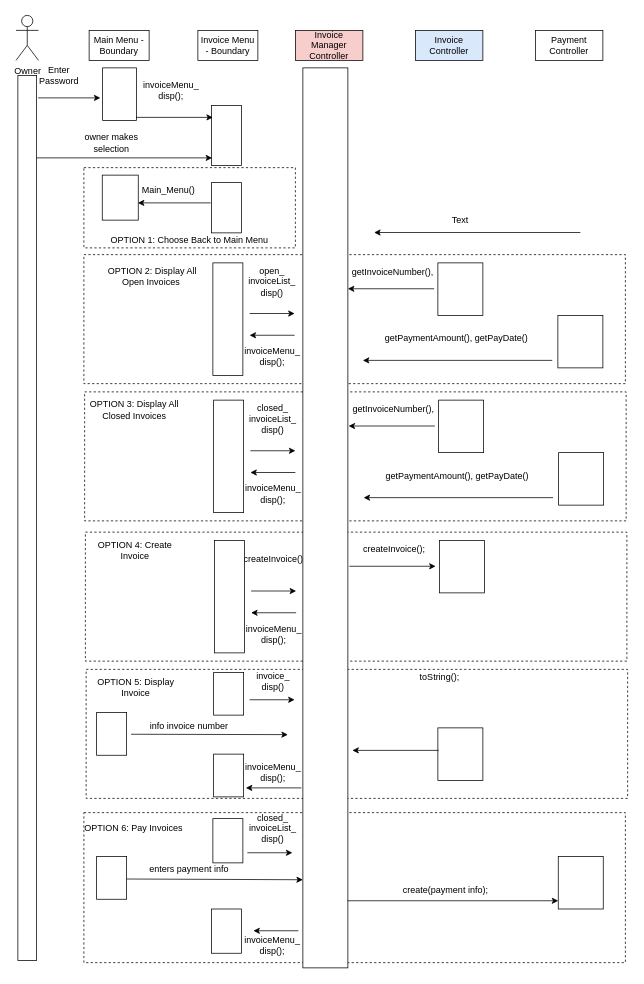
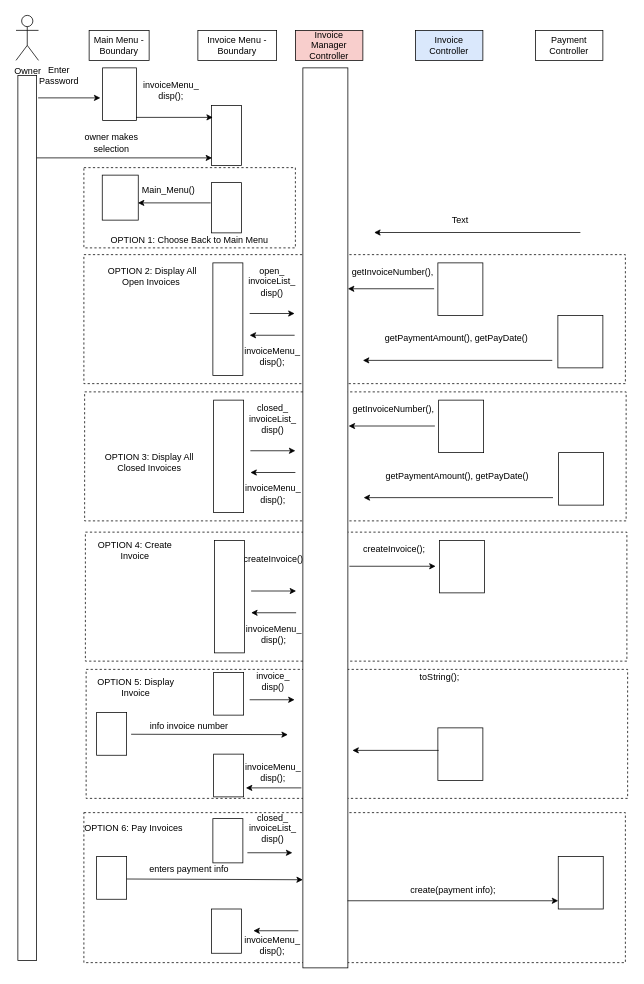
  <mxCell id="0" />
  <mxCell id="1" parent="0" />
  <mxCell id="2" value="" style="rounded=0;whiteSpace=wrap;html=1;dashed=1;" vertex="1" parent="1"><mxGeometry x="111" y="1083" width="722" height="200" as="geometry" /></mxCell>
  <mxCell id="3" value="" style="rounded=0;whiteSpace=wrap;html=1;dashed=1;" vertex="1" parent="1"><mxGeometry x="114" y="892" width="722" height="172" as="geometry" /></mxCell>
  <mxCell id="4" value="" style="rounded=0;whiteSpace=wrap;html=1;dashed=1;" vertex="1" parent="1"><mxGeometry x="113" y="709" width="722" height="172" as="geometry" /></mxCell>
  <mxCell id="5" value="" style="rounded=0;whiteSpace=wrap;html=1;dashed=1;" vertex="1" parent="1"><mxGeometry x="112" y="522" width="722" height="172" as="geometry" /></mxCell>
  <mxCell id="6" value="" style="rounded=0;whiteSpace=wrap;html=1;dashed=1;" vertex="1" parent="1"><mxGeometry x="111" y="339" width="722" height="172" as="geometry" /></mxCell>
  <mxCell id="7" value="&lt;br&gt;&lt;br&gt;&lt;br&gt;&lt;br&gt;&lt;br&gt;&lt;br&gt;OPTION 1: Choose Back to Main Menu" style="rounded=0;whiteSpace=wrap;html=1;gradientColor=#ffffff;dashed=1;strokeColor=#000000;" parent="1" vertex="1"><mxGeometry x="111" y="223" width="282" height="107" as="geometry" /></mxCell>
  <mxCell id="8" value="Owner" style="shape=umlActor;verticalLabelPosition=bottom;labelBackgroundColor=#ffffff;verticalAlign=top;html=1;outlineConnect=0;" parent="1" vertex="1"><mxGeometry x="20.5" y="20" width="30" height="60" as="geometry" /></mxCell>
  <mxCell id="9" value="Main Menu - Boundary" style="rounded=0;whiteSpace=wrap;html=1;" parent="1" vertex="1"><mxGeometry x="118" y="40" width="80" height="40" as="geometry" /></mxCell>
- <mxCell id="10" value="Invoice Menu - Boundary" style="rounded=0;whiteSpace=wrap;html=1;" parent="1" vertex="1"><mxGeometry x="263" y="40" width="80" height="40" as="geometry" /></mxCell>
+ <mxCell id="10" value="Invoice Menu - Boundary" style="rounded=0;whiteSpace=wrap;html=1;" parent="1" vertex="1"><mxGeometry x="263" y="40" width="105" height="40" as="geometry" /></mxCell>
  <mxCell id="11" value="" style="endArrow=none;dashed=1;html=1;" parent="1" source="13" edge="1"><mxGeometry width="50" height="50" relative="1" as="geometry"><mxPoint x="37.5" y="470" as="sourcePoint" /><mxPoint x="37.5" y="100" as="targetPoint" /></mxGeometry></mxCell>
  <mxCell id="12" value="" style="endArrow=none;dashed=1;html=1;" parent="1" target="13" edge="1"><mxGeometry width="50" height="50" relative="1" as="geometry"><mxPoint x="37.5" y="470" as="sourcePoint" /><mxPoint x="37.5" y="100" as="targetPoint" /></mxGeometry></mxCell>
  <mxCell id="13" value="" style="rounded=0;whiteSpace=wrap;html=1;" parent="1" vertex="1"><mxGeometry x="23" y="100" width="25" height="1180" as="geometry" /></mxCell>
  <mxCell id="14" value="" style="rounded=0;whiteSpace=wrap;html=1;" parent="1" vertex="1"><mxGeometry x="136" y="90" width="45" height="70" as="geometry" /></mxCell>
  <mxCell id="15" value="" style="endArrow=classic;html=1;" parent="1" edge="1"><mxGeometry width="50" height="50" relative="1" as="geometry"><mxPoint x="50" y="130" as="sourcePoint" /><mxPoint x="133" y="130" as="targetPoint" /></mxGeometry></mxCell>
  <mxCell id="16" value="Enter Password" style="text;html=1;strokeColor=none;fillColor=none;align=center;verticalAlign=middle;whiteSpace=wrap;rounded=0;" parent="1" vertex="1"><mxGeometry x="58" y="90" width="40" height="20" as="geometry" /></mxCell>
  <mxCell id="17" value="" style="rounded=0;whiteSpace=wrap;html=1;" parent="1" vertex="1"><mxGeometry x="281" y="140" width="40" height="80" as="geometry" /></mxCell>
  <mxCell id="18" value="invoiceMenu_&lt;br&gt;disp();" style="text;html=1;strokeColor=none;fillColor=none;align=center;verticalAlign=middle;whiteSpace=wrap;rounded=0;" parent="1" vertex="1"><mxGeometry x="181" y="95" width="93" height="50" as="geometry" /></mxCell>
  <mxCell id="19" value="" style="endArrow=classic;html=1;" parent="1" edge="1"><mxGeometry width="50" height="50" relative="1" as="geometry"><mxPoint x="48" y="210" as="sourcePoint" /><mxPoint x="282" y="210" as="targetPoint" /></mxGeometry></mxCell>
  <mxCell id="20" value="owner makes selection" style="text;html=1;strokeColor=none;fillColor=none;align=center;verticalAlign=middle;whiteSpace=wrap;rounded=0;" parent="1" vertex="1"><mxGeometry x="93" y="175" width="110" height="30" as="geometry" /></mxCell>
  <mxCell id="21" value="" style="endArrow=classic;html=1;" parent="1" edge="1"><mxGeometry width="50" height="50" relative="1" as="geometry"><mxPoint x="280" y="270" as="sourcePoint" /><mxPoint x="183" y="270" as="targetPoint" /></mxGeometry></mxCell>
  <mxCell id="22" value="" style="rounded=0;whiteSpace=wrap;html=1;" parent="1" vertex="1"><mxGeometry x="135.5" y="233" width="48" height="60" as="geometry" /></mxCell>
  <mxCell id="23" value="Main_Menu()" style="text;html=1;strokeColor=none;fillColor=none;align=center;verticalAlign=middle;whiteSpace=wrap;rounded=0;" parent="1" vertex="1"><mxGeometry x="174" y="243" width="100" height="20" as="geometry" /></mxCell>
  <mxCell id="24" value="" style="endArrow=classic;html=1;" parent="1" edge="1"><mxGeometry width="50" height="50" relative="1" as="geometry"><mxPoint x="180.5" y="156" as="sourcePoint" /><mxPoint x="283" y="156" as="targetPoint" /></mxGeometry></mxCell>
  <mxCell id="25" value="Invoice Manager Controller" style="rounded=0;whiteSpace=wrap;html=1;fillColor=#f8cecc;" vertex="1" parent="1"><mxGeometry x="393" y="40" width="90" height="40" as="geometry" /></mxCell>
  <mxCell id="26" value="OPTION 2: Display All Open Invoices&amp;nbsp;" style="text;html=1;strokeColor=none;fillColor=none;align=center;verticalAlign=middle;whiteSpace=wrap;rounded=0;" vertex="1" parent="1"><mxGeometry x="136" y="345" width="133" height="45" as="geometry" /></mxCell>
  <mxCell id="27" value="Payment Controller" style="rounded=0;whiteSpace=wrap;html=1;" vertex="1" parent="1"><mxGeometry x="713" y="40" width="90" height="40" as="geometry" /></mxCell>
  <mxCell id="28" value="" style="rounded=0;whiteSpace=wrap;html=1;strokeColor=#000000;gradientColor=#ffffff;" vertex="1" parent="1"><mxGeometry x="403" y="90" width="60" height="1200" as="geometry" /></mxCell>
  <mxCell id="29" value="" style="rounded=0;whiteSpace=wrap;html=1;strokeColor=#000000;gradientColor=#ffffff;" vertex="1" parent="1"><mxGeometry x="583" y="350" width="60" height="70" as="geometry" /></mxCell>
  <mxCell id="30" value="" style="endArrow=classic;html=1;" edge="1" parent="1"><mxGeometry width="50" height="50" relative="1" as="geometry"><mxPoint x="332" y="417.5" as="sourcePoint" /><mxPoint x="392" y="417.5" as="targetPoint" /></mxGeometry></mxCell>
  <mxCell id="31" value="" style="endArrow=classic;html=1;" edge="1" parent="1"><mxGeometry width="50" height="50" relative="1" as="geometry"><mxPoint x="578" y="384.5" as="sourcePoint" /><mxPoint x="463" y="384.5" as="targetPoint" /></mxGeometry></mxCell>
  <mxCell id="32" value="" style="endArrow=classic;html=1;" edge="1" parent="1"><mxGeometry width="50" height="50" relative="1" as="geometry"><mxPoint x="392" y="446.5" as="sourcePoint" /><mxPoint x="332" y="446.5" as="targetPoint" /></mxGeometry></mxCell>
  <mxCell id="33" value="Text" style="text;html=1;strokeColor=none;fillColor=none;align=center;verticalAlign=middle;whiteSpace=wrap;rounded=0;" vertex="1" parent="1"><mxGeometry x="593" y="283" width="40" height="20" as="geometry" /></mxCell>
  <mxCell id="34" value="open_&lt;br&gt;invoiceList_&lt;br&gt;disp()" style="text;html=1;strokeColor=none;fillColor=none;align=center;verticalAlign=middle;whiteSpace=wrap;rounded=0;" vertex="1" parent="1"><mxGeometry x="327" y="340" width="70" height="70" as="geometry" /></mxCell>
  <mxCell id="35" value="invoiceMenu_&lt;br&gt;disp();" style="text;html=1;strokeColor=none;fillColor=none;align=center;verticalAlign=middle;whiteSpace=wrap;rounded=0;" vertex="1" parent="1"><mxGeometry x="315.5" y="450" width="93" height="50" as="geometry" /></mxCell>
  <mxCell id="36" value="" style="rounded=0;whiteSpace=wrap;html=1;" vertex="1" parent="1"><mxGeometry x="281" y="243" width="40" height="67" as="geometry" /></mxCell>
  <mxCell id="37" value="" style="rounded=0;whiteSpace=wrap;html=1;" vertex="1" parent="1"><mxGeometry x="283" y="350" width="40" height="150" as="geometry" /></mxCell>
  <mxCell id="38" value="getInvoiceNumber(),&lt;br&gt;" style="text;html=1;strokeColor=none;fillColor=none;align=center;verticalAlign=middle;whiteSpace=wrap;rounded=0;" vertex="1" parent="1"><mxGeometry x="473" y="343" width="100" height="37" as="geometry" /></mxCell>
  <mxCell id="39" value="Invoice Controller" style="rounded=0;whiteSpace=wrap;html=1;fillColor=#dae8fc;" vertex="1" parent="1"><mxGeometry x="553" y="40" width="90" height="40" as="geometry" /></mxCell>
  <mxCell id="40" style="edgeStyle=orthogonalEdgeStyle;rounded=0;orthogonalLoop=1;jettySize=auto;html=1;exitX=0.5;exitY=1;exitDx=0;exitDy=0;" edge="1" parent="1" source="39" target="39"><mxGeometry relative="1" as="geometry" /></mxCell>
  <mxCell id="41" value="" style="rounded=0;whiteSpace=wrap;html=1;strokeColor=#000000;gradientColor=#ffffff;" vertex="1" parent="1"><mxGeometry x="743" y="420" width="60" height="70" as="geometry" /></mxCell>
  <mxCell id="42" value="" style="endArrow=classic;html=1;" edge="1" parent="1"><mxGeometry width="50" height="50" relative="1" as="geometry"><mxPoint x="773" y="309.5" as="sourcePoint" /><mxPoint x="498" y="309.5" as="targetPoint" /></mxGeometry></mxCell>
  <mxCell id="43" value="" style="endArrow=classic;html=1;" edge="1" parent="1"><mxGeometry width="50" height="50" relative="1" as="geometry"><mxPoint x="735.5" y="480" as="sourcePoint" /><mxPoint x="483" y="480" as="targetPoint" /></mxGeometry></mxCell>
  <mxCell id="44" value="getPaymentAmount(), getPayDate()" style="text;html=1;strokeColor=none;fillColor=none;align=center;verticalAlign=middle;whiteSpace=wrap;rounded=0;" vertex="1" parent="1"><mxGeometry x="483" y="432" width="250" height="37" as="geometry" /></mxCell>
- <mxCell id="45" value="OPTION 3: Display All Closed Invoices" style="text;html=1;strokeColor=none;fillColor=none;align=center;verticalAlign=middle;whiteSpace=wrap;rounded=0;" vertex="1" parent="1"><mxGeometry x="112" y="523" width="133" height="45" as="geometry" /></mxCell>
+ <mxCell id="45" value="OPTION 3: Display All Closed Invoices" style="text;html=1;strokeColor=none;fillColor=none;align=center;verticalAlign=middle;whiteSpace=wrap;rounded=0;" vertex="1" parent="1"><mxGeometry x="132" y="593" width="133" height="45" as="geometry" /></mxCell>
  <mxCell id="46" value="" style="rounded=0;whiteSpace=wrap;html=1;strokeColor=#000000;gradientColor=#ffffff;" vertex="1" parent="1"><mxGeometry x="584" y="533" width="60" height="70" as="geometry" /></mxCell>
  <mxCell id="47" value="" style="endArrow=classic;html=1;" edge="1" parent="1"><mxGeometry width="50" height="50" relative="1" as="geometry"><mxPoint x="333" y="600.5" as="sourcePoint" /><mxPoint x="393" y="600.5" as="targetPoint" /></mxGeometry></mxCell>
  <mxCell id="48" value="" style="endArrow=classic;html=1;" edge="1" parent="1"><mxGeometry width="50" height="50" relative="1" as="geometry"><mxPoint x="579" y="567.5" as="sourcePoint" /><mxPoint x="464" y="567.5" as="targetPoint" /></mxGeometry></mxCell>
  <mxCell id="49" value="" style="endArrow=classic;html=1;" edge="1" parent="1"><mxGeometry width="50" height="50" relative="1" as="geometry"><mxPoint x="393" y="629.5" as="sourcePoint" /><mxPoint x="333" y="629.5" as="targetPoint" /></mxGeometry></mxCell>
  <mxCell id="50" value="closed_&lt;br&gt;invoiceList_&lt;br&gt;disp()" style="text;html=1;strokeColor=none;fillColor=none;align=center;verticalAlign=middle;whiteSpace=wrap;rounded=0;" vertex="1" parent="1"><mxGeometry x="328" y="523" width="70" height="70" as="geometry" /></mxCell>
  <mxCell id="51" value="invoiceMenu_&lt;br&gt;disp();" style="text;html=1;strokeColor=none;fillColor=none;align=center;verticalAlign=middle;whiteSpace=wrap;rounded=0;" vertex="1" parent="1"><mxGeometry x="316.5" y="633" width="93" height="50" as="geometry" /></mxCell>
  <mxCell id="52" value="" style="rounded=0;whiteSpace=wrap;html=1;" vertex="1" parent="1"><mxGeometry x="284" y="533" width="40" height="150" as="geometry" /></mxCell>
  <mxCell id="53" value="getInvoiceNumber(),&lt;br&gt;" style="text;html=1;strokeColor=none;fillColor=none;align=center;verticalAlign=middle;whiteSpace=wrap;rounded=0;" vertex="1" parent="1"><mxGeometry x="474" y="526" width="100" height="37" as="geometry" /></mxCell>
  <mxCell id="54" value="" style="rounded=0;whiteSpace=wrap;html=1;strokeColor=#000000;gradientColor=#ffffff;" vertex="1" parent="1"><mxGeometry x="744" y="603" width="60" height="70" as="geometry" /></mxCell>
  <mxCell id="55" value="" style="endArrow=classic;html=1;" edge="1" parent="1"><mxGeometry width="50" height="50" relative="1" as="geometry"><mxPoint x="736.5" y="663" as="sourcePoint" /><mxPoint x="484" y="663" as="targetPoint" /></mxGeometry></mxCell>
  <mxCell id="56" value="getPaymentAmount(), getPayDate()" style="text;html=1;strokeColor=none;fillColor=none;align=center;verticalAlign=middle;whiteSpace=wrap;rounded=0;" vertex="1" parent="1"><mxGeometry x="484" y="615" width="250" height="37" as="geometry" /></mxCell>
  <mxCell id="57" value="OPTION 4: Create Invoice" style="text;html=1;strokeColor=none;fillColor=none;align=center;verticalAlign=middle;whiteSpace=wrap;rounded=0;" vertex="1" parent="1"><mxGeometry x="113" y="710" width="133" height="45" as="geometry" /></mxCell>
  <mxCell id="58" value="" style="rounded=0;whiteSpace=wrap;html=1;strokeColor=#000000;gradientColor=#ffffff;" vertex="1" parent="1"><mxGeometry x="585" y="720" width="60" height="70" as="geometry" /></mxCell>
  <mxCell id="59" value="" style="endArrow=classic;html=1;" edge="1" parent="1"><mxGeometry width="50" height="50" relative="1" as="geometry"><mxPoint x="334" y="787.5" as="sourcePoint" /><mxPoint x="394" y="787.5" as="targetPoint" /></mxGeometry></mxCell>
  <mxCell id="60" value="" style="endArrow=classic;html=1;" edge="1" parent="1"><mxGeometry width="50" height="50" relative="1" as="geometry"><mxPoint x="465" y="754.5" as="sourcePoint" /><mxPoint x="580" y="754.5" as="targetPoint" /></mxGeometry></mxCell>
  <mxCell id="61" value="" style="endArrow=classic;html=1;" edge="1" parent="1"><mxGeometry width="50" height="50" relative="1" as="geometry"><mxPoint x="394" y="816.5" as="sourcePoint" /><mxPoint x="334" y="816.5" as="targetPoint" /></mxGeometry></mxCell>
  <mxCell id="62" value="createInvoice()" style="text;html=1;strokeColor=none;fillColor=none;align=center;verticalAlign=middle;whiteSpace=wrap;rounded=0;" vertex="1" parent="1"><mxGeometry x="329" y="710" width="70" height="70" as="geometry" /></mxCell>
  <mxCell id="63" value="invoiceMenu_&lt;br&gt;disp();" style="text;html=1;strokeColor=none;fillColor=none;align=center;verticalAlign=middle;whiteSpace=wrap;rounded=0;" vertex="1" parent="1"><mxGeometry x="317.5" y="820" width="93" height="50" as="geometry" /></mxCell>
  <mxCell id="64" value="" style="rounded=0;whiteSpace=wrap;html=1;" vertex="1" parent="1"><mxGeometry x="285" y="720" width="40" height="150" as="geometry" /></mxCell>
  <mxCell id="65" value="createInvoice();" style="text;html=1;strokeColor=none;fillColor=none;align=center;verticalAlign=middle;whiteSpace=wrap;rounded=0;" vertex="1" parent="1"><mxGeometry x="475" y="713" width="100" height="37" as="geometry" /></mxCell>
  <mxCell id="66" value="OPTION 5: Display Invoice" style="text;html=1;strokeColor=none;fillColor=none;align=center;verticalAlign=middle;whiteSpace=wrap;rounded=0;" vertex="1" parent="1"><mxGeometry x="114" y="893" width="133" height="45" as="geometry" /></mxCell>
  <mxCell id="67" value="" style="rounded=0;whiteSpace=wrap;html=1;strokeColor=#000000;gradientColor=#ffffff;" vertex="1" parent="1"><mxGeometry x="583" y="970" width="60" height="70" as="geometry" /></mxCell>
  <mxCell id="68" value="" style="endArrow=classic;html=1;" edge="1" parent="1"><mxGeometry width="50" height="50" relative="1" as="geometry"><mxPoint x="332" y="932.5" as="sourcePoint" /><mxPoint x="392" y="932.5" as="targetPoint" /></mxGeometry></mxCell>
  <mxCell id="69" value="" style="endArrow=classic;html=1;" edge="1" parent="1"><mxGeometry width="50" height="50" relative="1" as="geometry"><mxPoint x="584" y="1000" as="sourcePoint" /><mxPoint x="469" y="1000" as="targetPoint" /></mxGeometry></mxCell>
  <mxCell id="70" value="" style="endArrow=classic;html=1;" edge="1" parent="1"><mxGeometry width="50" height="50" relative="1" as="geometry"><mxPoint x="401" y="1050" as="sourcePoint" /><mxPoint x="327" y="1050" as="targetPoint" /></mxGeometry></mxCell>
  <mxCell id="71" value="invoice_&lt;br&gt;disp()" style="text;html=1;strokeColor=none;fillColor=none;align=center;verticalAlign=middle;whiteSpace=wrap;rounded=0;" vertex="1" parent="1"><mxGeometry x="342" y="893" width="43" height="29" as="geometry" /></mxCell>
  <mxCell id="72" value="invoiceMenu_&lt;br&gt;disp();" style="text;html=1;strokeColor=none;fillColor=none;align=center;verticalAlign=middle;whiteSpace=wrap;rounded=0;" vertex="1" parent="1"><mxGeometry x="324" y="1017" width="79" height="23" as="geometry" /></mxCell>
  <mxCell id="73" value="" style="rounded=0;whiteSpace=wrap;html=1;" vertex="1" parent="1"><mxGeometry x="284" y="896" width="40" height="57" as="geometry" /></mxCell>
  <mxCell id="74" value="toString();" style="text;html=1;strokeColor=none;fillColor=none;align=center;verticalAlign=middle;whiteSpace=wrap;rounded=0;" vertex="1" parent="1"><mxGeometry x="546.5" y="895" width="77" height="14" as="geometry" /></mxCell>
  <mxCell id="75" value="" style="rounded=0;whiteSpace=wrap;html=1;" vertex="1" parent="1"><mxGeometry x="284" y="1005" width="40" height="57" as="geometry" /></mxCell>
  <mxCell id="76" value="" style="rounded=0;whiteSpace=wrap;html=1;" vertex="1" parent="1"><mxGeometry x="128" y="949.5" width="40" height="57" as="geometry" /></mxCell>
  <mxCell id="77" value="" style="endArrow=classic;html=1;" edge="1" parent="1"><mxGeometry width="50" height="50" relative="1" as="geometry"><mxPoint x="174" y="978.5" as="sourcePoint" /><mxPoint x="383" y="979" as="targetPoint" /></mxGeometry></mxCell>
  <mxCell id="78" value="info invoice number" style="text;html=1;strokeColor=none;fillColor=none;align=center;verticalAlign=middle;whiteSpace=wrap;rounded=0;" vertex="1" parent="1"><mxGeometry x="184.5" y="953" width="133" height="29" as="geometry" /></mxCell>
  <mxCell id="79" value="OPTION 6: Pay Invoices" style="text;html=1;strokeColor=none;fillColor=none;align=center;verticalAlign=middle;whiteSpace=wrap;rounded=0;" vertex="1" parent="1"><mxGeometry x="111" y="1081" width="133" height="45" as="geometry" /></mxCell>
  <mxCell id="80" value="" style="endArrow=classic;html=1;" edge="1" parent="1"><mxGeometry width="50" height="50" relative="1" as="geometry"><mxPoint x="329" y="1136.5" as="sourcePoint" /><mxPoint x="389" y="1136.5" as="targetPoint" /></mxGeometry></mxCell>
  <mxCell id="81" value="" style="endArrow=classic;html=1;" edge="1" parent="1"><mxGeometry width="50" height="50" relative="1" as="geometry"><mxPoint x="397" y="1240.5" as="sourcePoint" /><mxPoint x="337" y="1240.5" as="targetPoint" /></mxGeometry></mxCell>
  <mxCell id="82" value="closed_&lt;br&gt;invoiceList_&lt;br&gt;disp()" style="text;html=1;strokeColor=none;fillColor=none;align=center;verticalAlign=middle;whiteSpace=wrap;rounded=0;" vertex="1" parent="1"><mxGeometry x="336" y="1083" width="54" height="41" as="geometry" /></mxCell>
  <mxCell id="83" value="invoiceMenu_&lt;br&gt;disp();" style="text;html=1;strokeColor=none;fillColor=none;align=center;verticalAlign=middle;whiteSpace=wrap;rounded=0;" vertex="1" parent="1"><mxGeometry x="315.5" y="1235" width="93" height="50" as="geometry" /></mxCell>
  <mxCell id="84" value="" style="rounded=0;whiteSpace=wrap;html=1;" vertex="1" parent="1"><mxGeometry x="283" y="1091" width="40" height="59" as="geometry" /></mxCell>
  <mxCell id="85" value="" style="rounded=0;whiteSpace=wrap;html=1;strokeColor=#000000;gradientColor=#ffffff;" vertex="1" parent="1"><mxGeometry x="743.5" y="1141.5" width="60" height="70" as="geometry" /></mxCell>
  <mxCell id="86" value="" style="endArrow=classic;html=1;" edge="1" parent="1"><mxGeometry width="50" height="50" relative="1" as="geometry"><mxPoint x="462.5" y="1200.5" as="sourcePoint" /><mxPoint x="743.5" y="1200.5" as="targetPoint" /></mxGeometry></mxCell>
- <mxCell id="87" value="create(payment info);" style="text;html=1;strokeColor=none;fillColor=none;align=center;verticalAlign=middle;whiteSpace=wrap;rounded=0;" vertex="1" parent="1"><mxGeometry x="532.5" y="1176.5" width="121" height="20" as="geometry" /></mxCell>
+ <mxCell id="87" value="create(payment info);" style="text;html=1;strokeColor=none;fillColor=none;align=center;verticalAlign=middle;whiteSpace=wrap;rounded=0;" vertex="1" parent="1"><mxGeometry x="542.5" y="1176.5" width="121" height="20" as="geometry" /></mxCell>
  <mxCell id="88" value="" style="rounded=0;whiteSpace=wrap;html=1;" vertex="1" parent="1"><mxGeometry x="281" y="1211.5" width="40" height="59" as="geometry" /></mxCell>
  <mxCell id="89" value="" style="rounded=0;whiteSpace=wrap;html=1;" vertex="1" parent="1"><mxGeometry x="128" y="1141.5" width="40" height="57" as="geometry" /></mxCell>
  <mxCell id="90" value="enters payment info" style="text;html=1;strokeColor=none;fillColor=none;align=center;verticalAlign=middle;whiteSpace=wrap;rounded=0;" vertex="1" parent="1"><mxGeometry x="184.5" y="1143" width="133" height="29" as="geometry" /></mxCell>
  <mxCell id="91" value="" style="endArrow=classic;html=1;" edge="1" parent="1"><mxGeometry width="50" height="50" relative="1" as="geometry"><mxPoint x="168" y="1171.5" as="sourcePoint" /><mxPoint x="403" y="1172.5" as="targetPoint" /></mxGeometry></mxCell>
